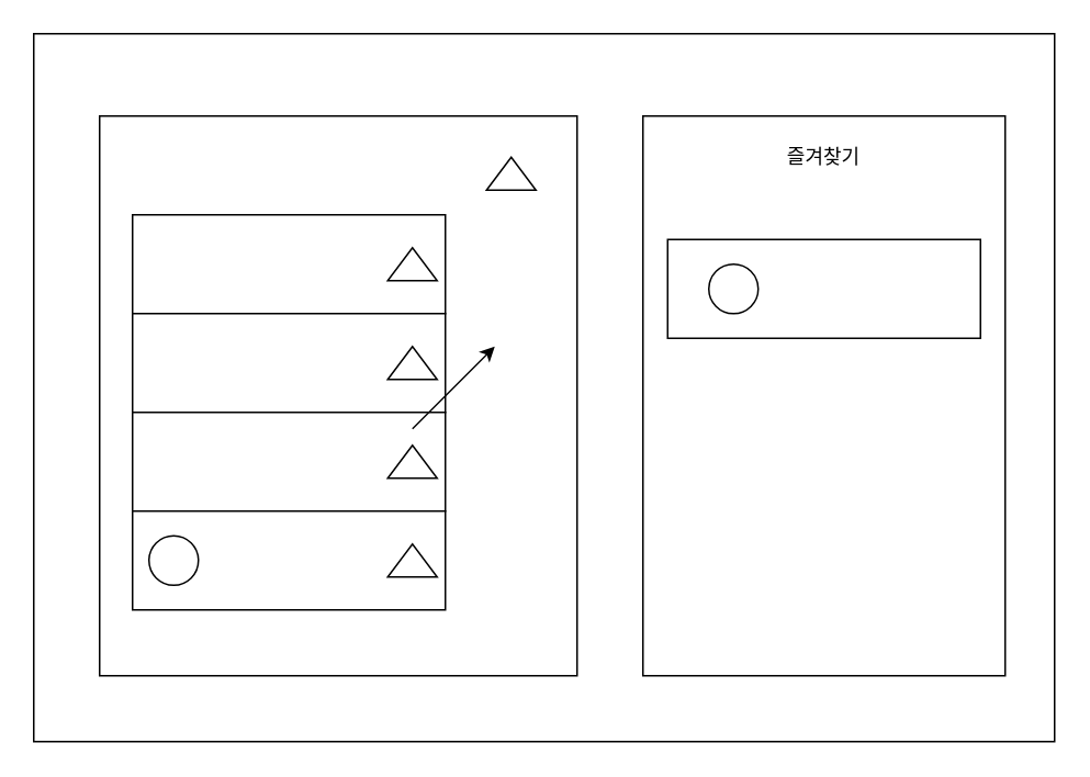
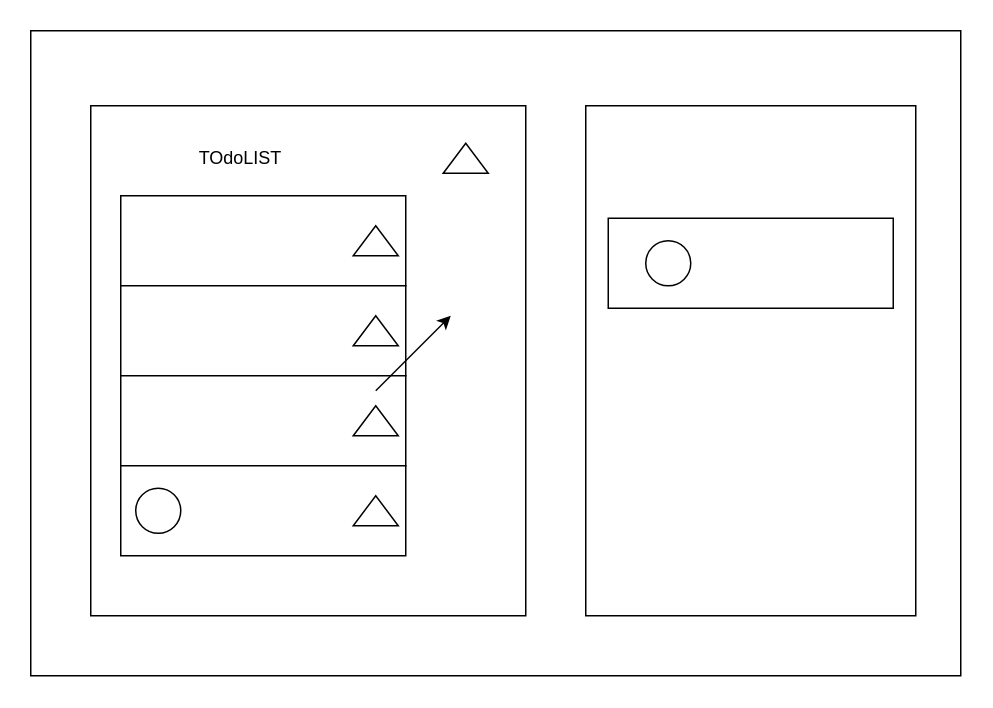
  <mxCell id="0" />
  <mxCell id="1" parent="0" />
  <mxCell id="2" value="" style="rounded=0;whiteSpace=wrap;html=1;" vertex="1" parent="1"><mxGeometry x="20" y="20" width="620" height="430" as="geometry" /></mxCell>
  <mxCell id="3" value="" style="rounded=0;whiteSpace=wrap;html=1;" vertex="1" parent="1"><mxGeometry x="60" y="70" width="290" height="340" as="geometry" /></mxCell>
  <mxCell id="4" value="" style="triangle;whiteSpace=wrap;html=1;rotation=-90;" vertex="1" parent="1"><mxGeometry x="300" y="90" width="20" height="30" as="geometry" /></mxCell>
  <mxCell id="5" value="" style="rounded=0;whiteSpace=wrap;html=1;" vertex="1" parent="1"><mxGeometry x="80" y="130" width="190" height="60" as="geometry" /></mxCell>
  <mxCell id="6" value="" style="rounded=0;whiteSpace=wrap;html=1;" vertex="1" parent="1"><mxGeometry x="80" y="190" width="190" height="60" as="geometry" /></mxCell>
  <mxCell id="7" value="" style="rounded=0;whiteSpace=wrap;html=1;" vertex="1" parent="1"><mxGeometry x="80" y="250" width="190" height="60" as="geometry" /></mxCell>
  <mxCell id="8" value="" style="triangle;whiteSpace=wrap;html=1;rotation=-90;" vertex="1" parent="1"><mxGeometry x="240" y="145" width="20" height="30" as="geometry" /></mxCell>
  <mxCell id="9" value="" style="triangle;whiteSpace=wrap;html=1;rotation=-90;" vertex="1" parent="1"><mxGeometry x="240" y="205" width="20" height="30" as="geometry" /></mxCell>
  <mxCell id="10" value="" style="triangle;whiteSpace=wrap;html=1;rotation=-90;" vertex="1" parent="1"><mxGeometry x="240" y="265" width="20" height="30" as="geometry" /></mxCell>
+ <mxCell id="11" value="TOdoLIST" style="text;html=1;strokeColor=none;fillColor=none;align=center;verticalAlign=middle;whiteSpace=wrap;rounded=0;" vertex="1" parent="1"><mxGeometry x="130" y="90" width="60" height="30" as="geometry" /></mxCell>
  <mxCell id="12" value="" style="rounded=0;whiteSpace=wrap;html=1;" vertex="1" parent="1"><mxGeometry x="390" y="70" width="220" height="340" as="geometry" /></mxCell>
  <mxCell id="13" value="" style="rounded=0;whiteSpace=wrap;html=1;" vertex="1" parent="1"><mxGeometry x="405" y="145" width="190" height="60" as="geometry" /></mxCell>
- <mxCell id="14" value="즐겨찾기" style="text;html=1;strokeColor=none;fillColor=none;align=center;verticalAlign=middle;whiteSpace=wrap;rounded=0;" vertex="1" parent="1"><mxGeometry x="470" y="80" width="60" height="30" as="geometry" /></mxCell>
  <mxCell id="15" value="" style="rounded=0;whiteSpace=wrap;html=1;" vertex="1" parent="1"><mxGeometry x="80" y="310" width="190" height="60" as="geometry" /></mxCell>
  <mxCell id="16" value="" style="triangle;whiteSpace=wrap;html=1;rotation=-90;" vertex="1" parent="1"><mxGeometry x="240" y="325" width="20" height="30" as="geometry" /></mxCell>
  <mxCell id="17" value="" style="ellipse;whiteSpace=wrap;html=1;aspect=fixed;" vertex="1" parent="1"><mxGeometry x="430" y="160" width="30" height="30" as="geometry" /></mxCell>
  <mxCell id="18" value="" style="ellipse;whiteSpace=wrap;html=1;aspect=fixed;" vertex="1" parent="1"><mxGeometry x="90" y="325" width="30" height="30" as="geometry" /></mxCell>
  <mxCell id="19" value="" style="endArrow=classic;html=1;rounded=0;" edge="1" parent="1"><mxGeometry width="50" height="50" relative="1" as="geometry"><mxPoint x="250" y="260" as="sourcePoint" /><mxPoint x="300" y="210" as="targetPoint" /></mxGeometry></mxCell>
